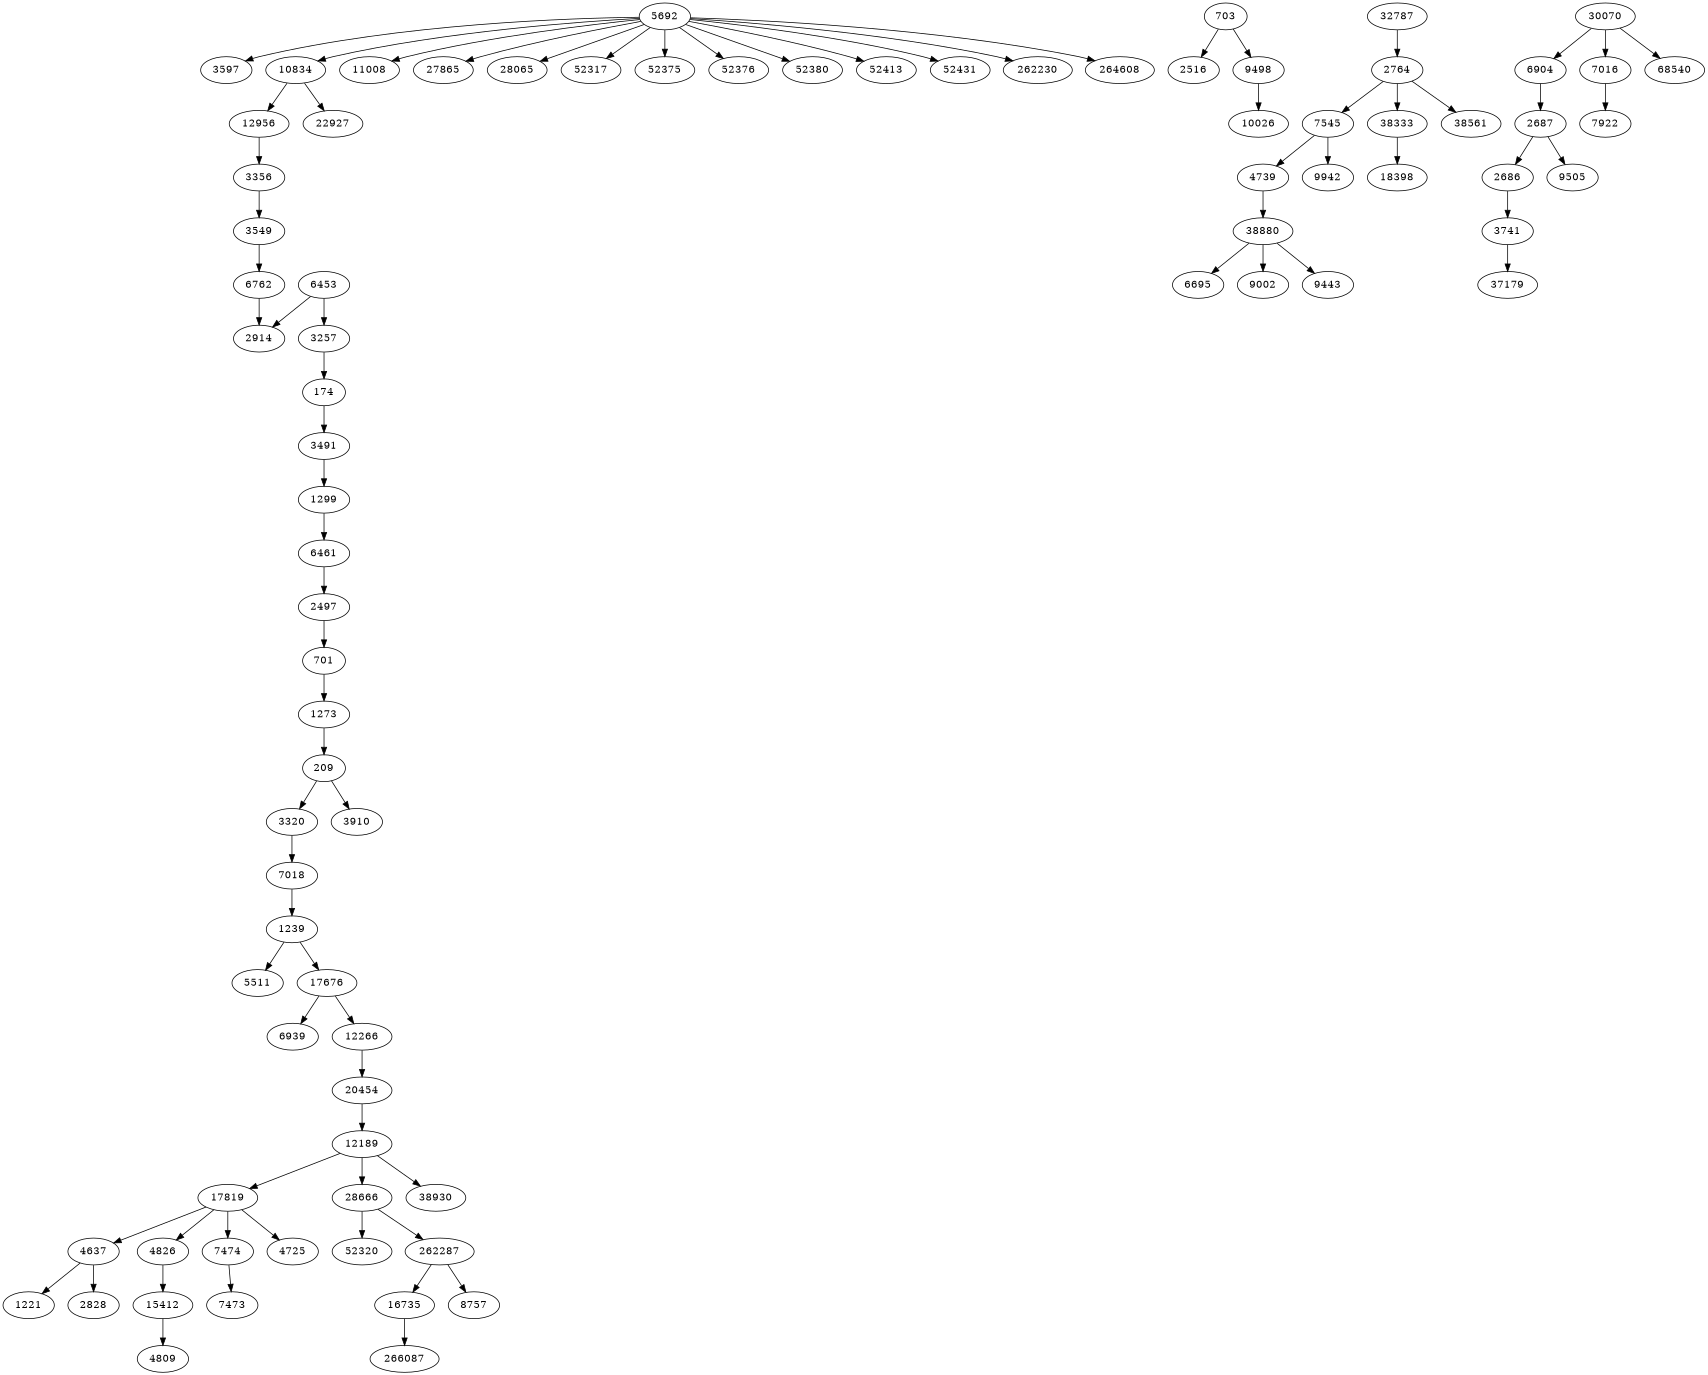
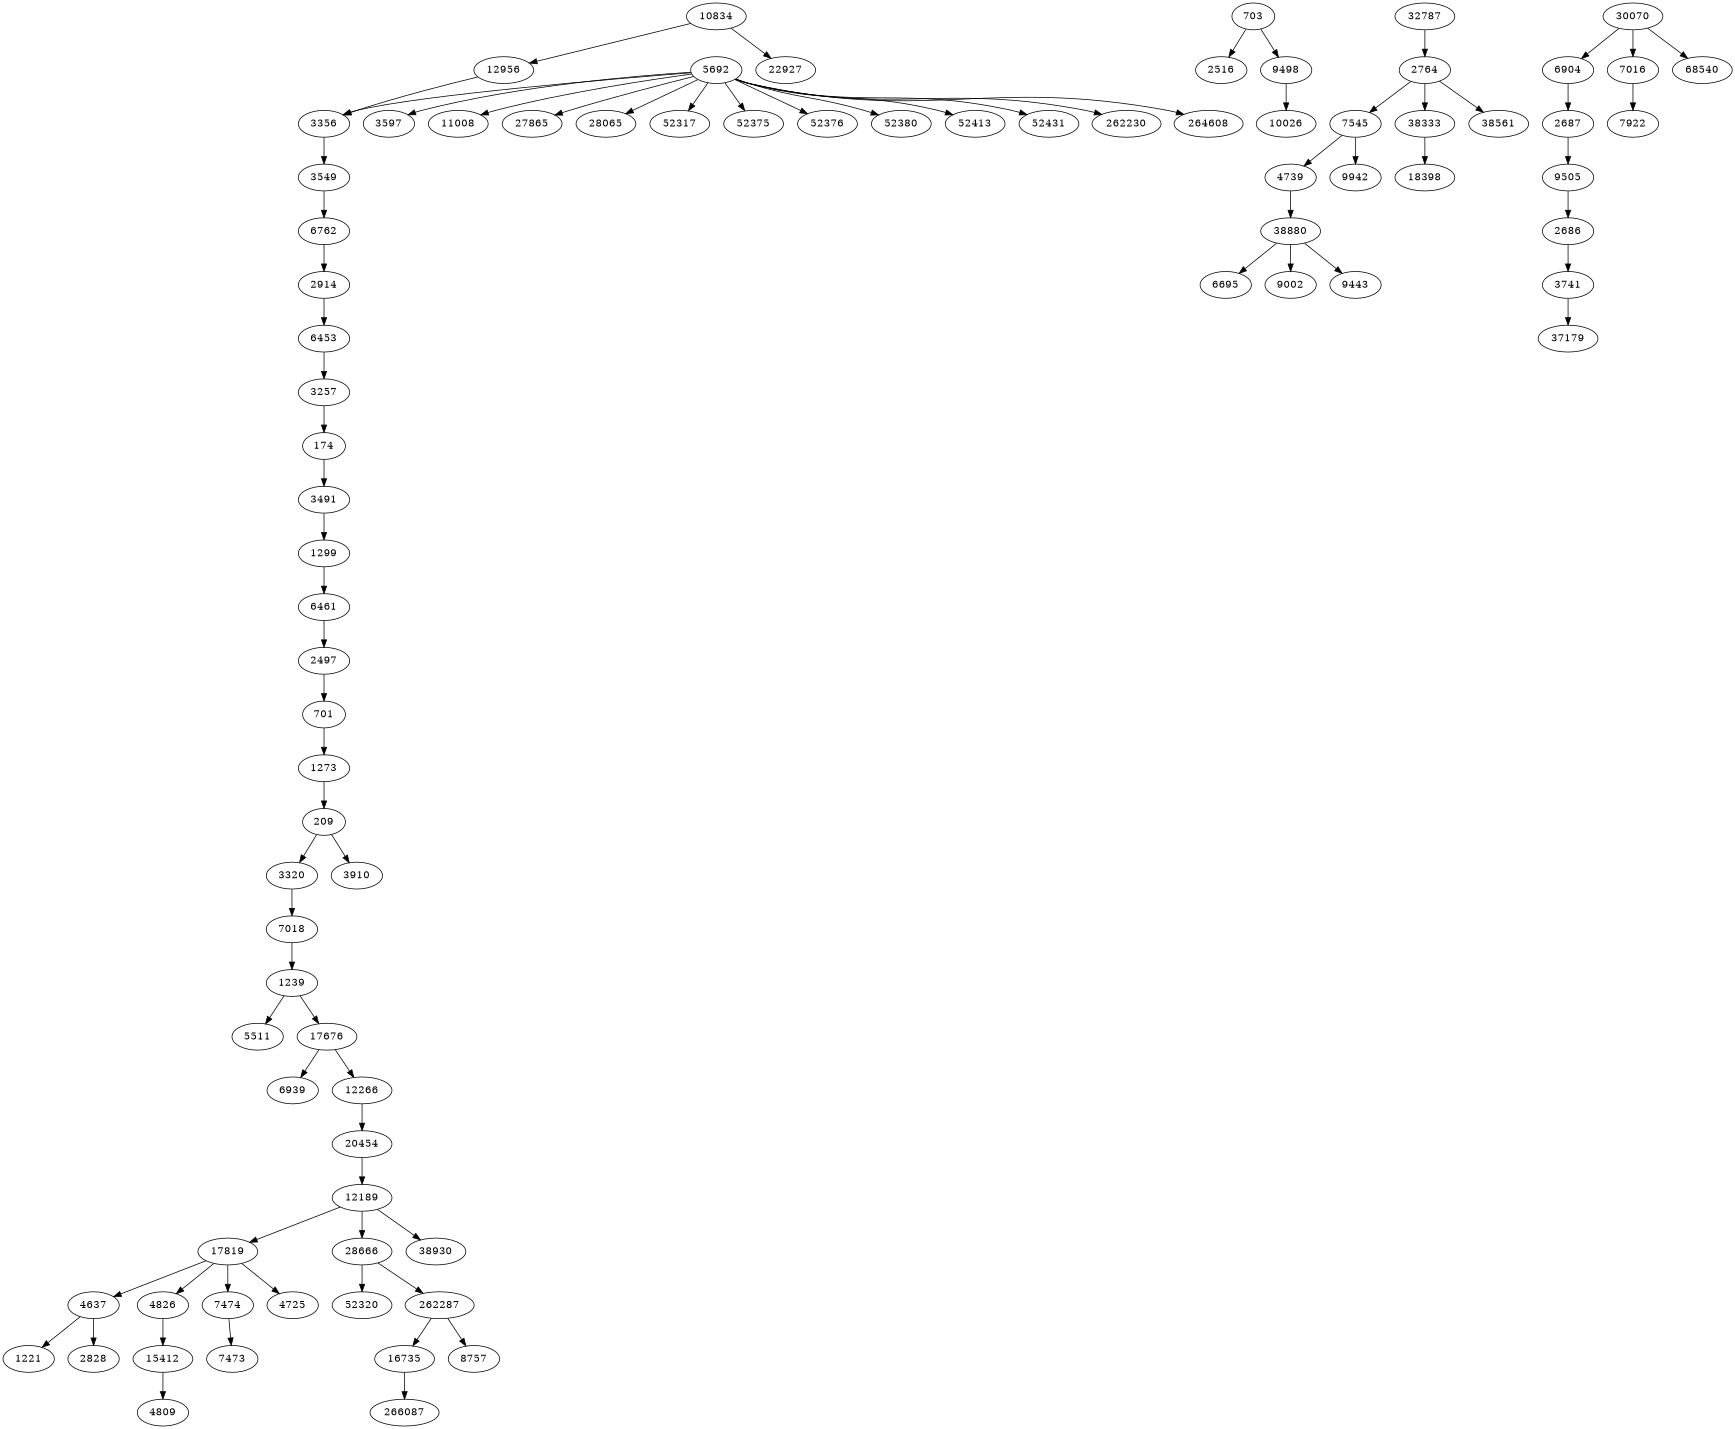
  digraph {
    174
    3491
    1299
    209
    3320
    3910
    7018
    701
    1273
    703
    2516
    9498
    10026
    1239
    5511
    17676
    6939
    12266
    6461
    2497
    32787
    2764
    2686
    3741
    37179
    2687
    9505
    7545
    38333
    38561
    4739
    9942
    18398
    2914
    6453
    3257
    3356
    3549
    6762
    30070
    6904
    7016
    n43 [label=68540]
    4637
    1221
    2828
    38880
    6695
    9002
    9443
    4826
    15412
    4809
    5692
    3597
    10834
    11008
    27865
    28065
    52317
    52375
    52376
    52380
    52413
    52431
    262230
    264608
    12956
    22927
    20454
    7922
    7474
    7473
    12189
    17819
    28666
    38930
    4725
    52320
    262287
    16735
    266087
    8757
    174 -> 3491
    3491 -> 1299
    1299 -> 6461
    209 -> 3320
    209 -> 3910
    3320 -> 7018
    7018 -> 1239
    701 -> 1273
    1273 -> 209
    703 -> 2516
    703 -> 9498
    9498 -> 10026
    1239 -> 5511
    1239 -> 17676
    17676 -> 6939
    17676 -> 12266
    12266 -> 20454
    6461 -> 2497
    2497 -> 701
    32787 -> 2764
    2764 -> 7545
    2764 -> 38333
    2764 -> 38561
    2686 -> 3741
    3741 -> 37179
-   2687 -> 2686
+   9505 -> 2686
    2687 -> 9505
    7545 -> 4739
    7545 -> 9942
    38333 -> 18398
    4739 -> 38880
-   6453 -> 2914
+   2914 -> 6453
    6453 -> 3257
    3257 -> 174
    3356 -> 3549
    3549 -> 6762
    6762 -> 2914
    30070 -> 6904
    30070 -> 7016
    30070 -> n43
    6904 -> 2687
    7016 -> 7922
    4637 -> 1221
    4637 -> 2828
    38880 -> 6695
    38880 -> 9002
    38880 -> 9443
    4826 -> 15412
    15412 -> 4809
    5692 -> 3597
-   5692 -> 10834
+   5692 -> 3356
    5692 -> 11008
    5692 -> 27865
    5692 -> 28065
    5692 -> 52317
    5692 -> 52375
    5692 -> 52376
    5692 -> 52380
    5692 -> 52413
    5692 -> 52431
    5692 -> 262230
    5692 -> 264608
    10834 -> 12956
    10834 -> 22927
    12956 -> 3356
    20454 -> 12189
    7474 -> 7473
    12189 -> 17819
    12189 -> 28666
    12189 -> 38930
    17819 -> 4637
    17819 -> 4826
    17819 -> 7474
    17819 -> 4725
    28666 -> 52320
    28666 -> 262287
    262287 -> 16735
    262287 -> 8757
    16735 -> 266087
  }
